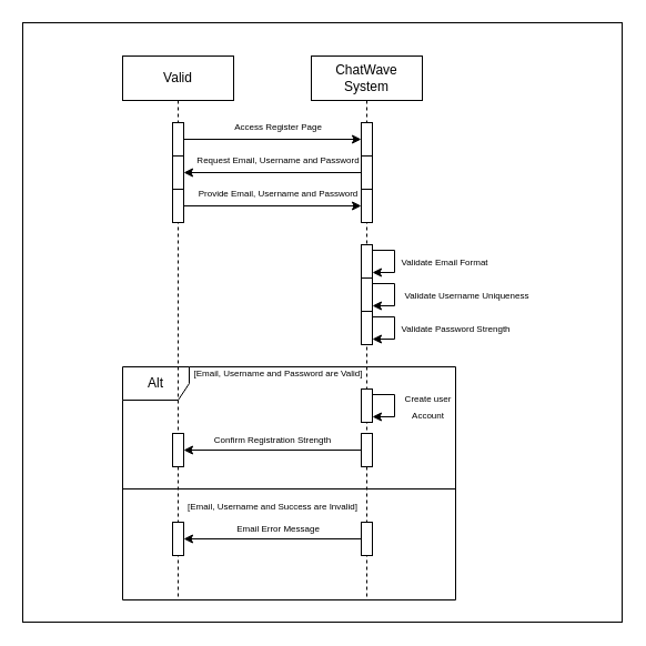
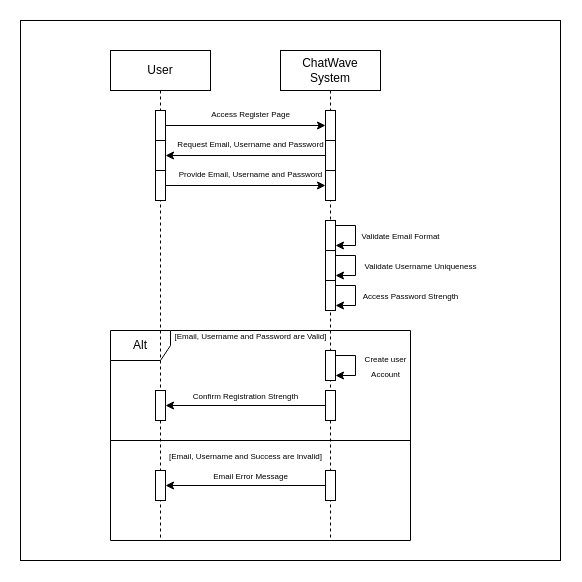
  <mxCell id="0" />
  <mxCell id="1" parent="0" />
  <mxCell id="2" value="" style="whiteSpace=wrap;html=1;aspect=fixed;" vertex="1" parent="1"><mxGeometry x="20" width="540" height="540" as="geometry" y="20" /></mxCell>
  <mxCell id="3" value="Alt" style="shape=umlFrame;whiteSpace=wrap;html=1;pointerEvents=0;" vertex="1" parent="1"><mxGeometry x="110" y="330" width="300" height="210" as="geometry" /></mxCell>
- <mxCell id="4" value="Valid" style="shape=umlLifeline;perimeter=lifelinePerimeter;whiteSpace=wrap;html=1;container=1;dropTarget=0;collapsible=0;recursiveResize=0;outlineConnect=0;portConstraint=eastwest;newEdgeStyle={&quot;edgeStyle&quot;:&quot;elbowEdgeStyle&quot;,&quot;elbow&quot;:&quot;vertical&quot;,&quot;curved&quot;:0,&quot;rounded&quot;:0};" vertex="1" parent="1"><mxGeometry x="110" y="50" width="100" height="490" as="geometry" /></mxCell>
+ <mxCell id="4" value="User" style="shape=umlLifeline;perimeter=lifelinePerimeter;whiteSpace=wrap;html=1;container=1;dropTarget=0;collapsible=0;recursiveResize=0;outlineConnect=0;portConstraint=eastwest;newEdgeStyle={&quot;edgeStyle&quot;:&quot;elbowEdgeStyle&quot;,&quot;elbow&quot;:&quot;vertical&quot;,&quot;curved&quot;:0,&quot;rounded&quot;:0};" vertex="1" parent="1"><mxGeometry x="110" y="50" width="100" height="490" as="geometry" /></mxCell>
  <mxCell id="5" value="" style="html=1;points=[[0,0,0,0,5],[0,1,0,0,-5],[1,0,0,0,5],[1,1,0,0,-5]];perimeter=orthogonalPerimeter;outlineConnect=0;targetShapes=umlLifeline;portConstraint=eastwest;newEdgeStyle={&quot;curved&quot;:0,&quot;rounded&quot;:0};" vertex="1" parent="4"><mxGeometry x="45" y="60" width="10" height="30" as="geometry" /></mxCell>
  <mxCell id="6" value="" style="html=1;points=[[0,0,0,0,5],[0,1,0,0,-5],[1,0,0,0,5],[1,1,0,0,-5]];perimeter=orthogonalPerimeter;outlineConnect=0;targetShapes=umlLifeline;portConstraint=eastwest;newEdgeStyle={&quot;curved&quot;:0,&quot;rounded&quot;:0};" vertex="1" parent="4"><mxGeometry x="45" y="90" width="10" height="30" as="geometry" /></mxCell>
  <mxCell id="7" value="" style="html=1;points=[[0,0,0,0,5],[0,1,0,0,-5],[1,0,0,0,5],[1,1,0,0,-5]];perimeter=orthogonalPerimeter;outlineConnect=0;targetShapes=umlLifeline;portConstraint=eastwest;newEdgeStyle={&quot;curved&quot;:0,&quot;rounded&quot;:0};" vertex="1" parent="4"><mxGeometry x="45" y="120" width="10" height="30" as="geometry" /></mxCell>
  <mxCell id="8" value="" style="html=1;points=[[0,0,0,0,5],[0,1,0,0,-5],[1,0,0,0,5],[1,1,0,0,-5]];perimeter=orthogonalPerimeter;outlineConnect=0;targetShapes=umlLifeline;portConstraint=eastwest;newEdgeStyle={&quot;curved&quot;:0,&quot;rounded&quot;:0};" vertex="1" parent="4"><mxGeometry x="45" y="340" width="10" height="30" as="geometry" /></mxCell>
  <mxCell id="9" value="" style="html=1;points=[[0,0,0,0,5],[0,1,0,0,-5],[1,0,0,0,5],[1,1,0,0,-5]];perimeter=orthogonalPerimeter;outlineConnect=0;targetShapes=umlLifeline;portConstraint=eastwest;newEdgeStyle={&quot;curved&quot;:0,&quot;rounded&quot;:0};" vertex="1" parent="4"><mxGeometry x="45" y="420" width="10" height="30" as="geometry" /></mxCell>
  <mxCell id="10" value="ChatWave System" style="shape=umlLifeline;perimeter=lifelinePerimeter;whiteSpace=wrap;html=1;container=1;dropTarget=0;collapsible=0;recursiveResize=0;outlineConnect=0;portConstraint=eastwest;newEdgeStyle={&quot;edgeStyle&quot;:&quot;elbowEdgeStyle&quot;,&quot;elbow&quot;:&quot;vertical&quot;,&quot;curved&quot;:0,&quot;rounded&quot;:0};" vertex="1" parent="1"><mxGeometry x="280" y="50" width="100" height="490" as="geometry" /></mxCell>
  <mxCell id="11" value="" style="html=1;points=[[0,0,0,0,5],[0,1,0,0,-5],[1,0,0,0,5],[1,1,0,0,-5]];perimeter=orthogonalPerimeter;outlineConnect=0;targetShapes=umlLifeline;portConstraint=eastwest;newEdgeStyle={&quot;curved&quot;:0,&quot;rounded&quot;:0};" vertex="1" parent="10"><mxGeometry x="45" y="60" width="10" height="30" as="geometry" /></mxCell>
  <mxCell id="12" value="" style="html=1;points=[[0,0,0,0,5],[0,1,0,0,-5],[1,0,0,0,5],[1,1,0,0,-5]];perimeter=orthogonalPerimeter;outlineConnect=0;targetShapes=umlLifeline;portConstraint=eastwest;newEdgeStyle={&quot;curved&quot;:0,&quot;rounded&quot;:0};" vertex="1" parent="10"><mxGeometry x="45" y="90" width="10" height="30" as="geometry" /></mxCell>
  <mxCell id="13" value="" style="html=1;points=[[0,0,0,0,5],[0,1,0,0,-5],[1,0,0,0,5],[1,1,0,0,-5]];perimeter=orthogonalPerimeter;outlineConnect=0;targetShapes=umlLifeline;portConstraint=eastwest;newEdgeStyle={&quot;curved&quot;:0,&quot;rounded&quot;:0};" vertex="1" parent="10"><mxGeometry x="45" y="120" width="10" height="30" as="geometry" /></mxCell>
  <mxCell id="14" value="" style="html=1;points=[[0,0,0,0,5],[0,1,0,0,-5],[1,0,0,0,5],[1,1,0,0,-5]];perimeter=orthogonalPerimeter;outlineConnect=0;targetShapes=umlLifeline;portConstraint=eastwest;newEdgeStyle={&quot;curved&quot;:0,&quot;rounded&quot;:0};" vertex="1" parent="10"><mxGeometry x="45" y="170" width="10" height="30" as="geometry" /></mxCell>
  <mxCell id="15" value="" style="html=1;points=[[0,0,0,0,5],[0,1,0,0,-5],[1,0,0,0,5],[1,1,0,0,-5]];perimeter=orthogonalPerimeter;outlineConnect=0;targetShapes=umlLifeline;portConstraint=eastwest;newEdgeStyle={&quot;curved&quot;:0,&quot;rounded&quot;:0};" vertex="1" parent="10"><mxGeometry x="45" y="200" width="10" height="30" as="geometry" /></mxCell>
  <mxCell id="16" value="" style="html=1;points=[[0,0,0,0,5],[0,1,0,0,-5],[1,0,0,0,5],[1,1,0,0,-5]];perimeter=orthogonalPerimeter;outlineConnect=0;targetShapes=umlLifeline;portConstraint=eastwest;newEdgeStyle={&quot;curved&quot;:0,&quot;rounded&quot;:0};" vertex="1" parent="10"><mxGeometry x="45" y="230" width="10" height="30" as="geometry" /></mxCell>
  <mxCell id="17" style="edgeStyle=orthogonalEdgeStyle;rounded=0;orthogonalLoop=1;jettySize=auto;html=1;curved=0;" edge="1" parent="10" source="14" target="14"><mxGeometry relative="1" as="geometry" /></mxCell>
  <mxCell id="18" style="edgeStyle=orthogonalEdgeStyle;rounded=0;orthogonalLoop=1;jettySize=auto;html=1;curved=0;" edge="1" parent="10" source="15" target="15"><mxGeometry relative="1" as="geometry" /></mxCell>
  <mxCell id="19" style="edgeStyle=orthogonalEdgeStyle;rounded=0;orthogonalLoop=1;jettySize=auto;html=1;curved=0;" edge="1" parent="10" source="16" target="16"><mxGeometry relative="1" as="geometry" /></mxCell>
  <mxCell id="20" value="" style="html=1;points=[[0,0,0,0,5],[0,1,0,0,-5],[1,0,0,0,5],[1,1,0,0,-5]];perimeter=orthogonalPerimeter;outlineConnect=0;targetShapes=umlLifeline;portConstraint=eastwest;newEdgeStyle={&quot;curved&quot;:0,&quot;rounded&quot;:0};" vertex="1" parent="10"><mxGeometry x="45" y="300" width="10" height="30" as="geometry" /></mxCell>
  <mxCell id="21" style="edgeStyle=orthogonalEdgeStyle;rounded=0;orthogonalLoop=1;jettySize=auto;html=1;curved=0;" edge="1" parent="10" source="20" target="20"><mxGeometry relative="1" as="geometry" /></mxCell>
  <mxCell id="22" value="" style="html=1;points=[[0,0,0,0,5],[0,1,0,0,-5],[1,0,0,0,5],[1,1,0,0,-5]];perimeter=orthogonalPerimeter;outlineConnect=0;targetShapes=umlLifeline;portConstraint=eastwest;newEdgeStyle={&quot;curved&quot;:0,&quot;rounded&quot;:0};" vertex="1" parent="10"><mxGeometry x="45" y="340" width="10" height="30" as="geometry" /></mxCell>
  <mxCell id="23" value="" style="html=1;points=[[0,0,0,0,5],[0,1,0,0,-5],[1,0,0,0,5],[1,1,0,0,-5]];perimeter=orthogonalPerimeter;outlineConnect=0;targetShapes=umlLifeline;portConstraint=eastwest;newEdgeStyle={&quot;curved&quot;:0,&quot;rounded&quot;:0};" vertex="1" parent="10"><mxGeometry x="45" y="420" width="10" height="30" as="geometry" /></mxCell>
  <mxCell id="24" style="edgeStyle=orthogonalEdgeStyle;rounded=0;orthogonalLoop=1;jettySize=auto;html=1;curved=0;" edge="1" parent="1" source="5" target="11"><mxGeometry relative="1" as="geometry" /></mxCell>
  <mxCell id="25" style="edgeStyle=orthogonalEdgeStyle;rounded=0;orthogonalLoop=1;jettySize=auto;html=1;curved=0;" edge="1" parent="1" source="12" target="6"><mxGeometry relative="1" as="geometry" /></mxCell>
  <mxCell id="26" style="edgeStyle=orthogonalEdgeStyle;rounded=0;orthogonalLoop=1;jettySize=auto;html=1;curved=0;" edge="1" parent="1" source="7" target="13"><mxGeometry relative="1" as="geometry" /></mxCell>
  <mxCell id="27" value="&lt;span style=&quot;font-size: 8px;&quot;&gt;Access Register Page&lt;/span&gt;" style="text;html=1;align=center;verticalAlign=middle;resizable=0;points=[];autosize=1;strokeColor=none;fillColor=none;" vertex="1" parent="1"><mxGeometry x="200" y="98" width="100" height="30" as="geometry" /></mxCell>
  <mxCell id="28" value="&lt;font style=&quot;font-size: 8px;&quot;&gt;Request Email, Username and Password&lt;/font&gt;" style="text;html=1;align=center;verticalAlign=middle;resizable=0;points=[];autosize=1;strokeColor=none;fillColor=none;" vertex="1" parent="1"><mxGeometry x="165" y="128" width="170" height="30" as="geometry" /></mxCell>
  <mxCell id="29" value="&lt;font style=&quot;font-size: 8px;&quot;&gt;Provide Email, Username and Password&lt;/font&gt;" style="text;html=1;align=center;verticalAlign=middle;resizable=0;points=[];autosize=1;strokeColor=none;fillColor=none;" vertex="1" parent="1"><mxGeometry x="165" y="158" width="170" height="30" as="geometry" /></mxCell>
  <mxCell id="30" value="&lt;span style=&quot;font-size: 8px;&quot;&gt;Validate Email Format&lt;/span&gt;" style="text;html=1;align=center;verticalAlign=middle;resizable=0;points=[];autosize=1;strokeColor=none;fillColor=none;" vertex="1" parent="1"><mxGeometry x="350" y="220" width="100" height="30" as="geometry" /></mxCell>
  <mxCell id="31" value="&lt;span style=&quot;font-size: 8px;&quot;&gt;Validate Username Uniqueness&lt;/span&gt;" style="text;html=1;align=center;verticalAlign=middle;resizable=0;points=[];autosize=1;strokeColor=none;fillColor=none;" vertex="1" parent="1"><mxGeometry x="350" y="250" width="140" height="30" as="geometry" /></mxCell>
- <mxCell id="32" value="&lt;span style=&quot;font-size: 8px;&quot;&gt;Validate Password Strength&lt;/span&gt;" style="text;html=1;align=center;verticalAlign=middle;resizable=0;points=[];autosize=1;strokeColor=none;fillColor=none;" vertex="1" parent="1"><mxGeometry x="350" y="280" width="120" height="30" as="geometry" /></mxCell>
+ <mxCell id="32" value="&lt;span style=&quot;font-size: 8px;&quot;&gt;Access Password Strength&lt;/span&gt;" style="text;html=1;align=center;verticalAlign=middle;resizable=0;points=[];autosize=1;strokeColor=none;fillColor=none;" vertex="1" parent="1"><mxGeometry x="350" y="280" width="120" height="30" as="geometry" /></mxCell>
  <mxCell id="33" value="&lt;span style=&quot;font-size: 8px;&quot;&gt;[Email, Username and Password are Valid]&lt;/span&gt;" style="text;html=1;align=center;verticalAlign=middle;resizable=0;points=[];autosize=1;strokeColor=none;fillColor=none;" vertex="1" parent="1"><mxGeometry x="160" y="320" width="180" height="30" as="geometry" /></mxCell>
  <mxCell id="34" value="&lt;span style=&quot;font-size: 8px;&quot;&gt;Create user&lt;/span&gt;&lt;div&gt;&lt;span style=&quot;font-size: 8px;&quot;&gt;Account&lt;/span&gt;&lt;/div&gt;" style="text;html=1;align=center;verticalAlign=middle;resizable=0;points=[];autosize=1;strokeColor=none;fillColor=none;" vertex="1" parent="1"><mxGeometry x="350" y="345" width="70" height="40" as="geometry" /></mxCell>
  <mxCell id="35" style="edgeStyle=orthogonalEdgeStyle;rounded=0;orthogonalLoop=1;jettySize=auto;html=1;curved=0;" edge="1" parent="1" source="22" target="8"><mxGeometry relative="1" as="geometry" /></mxCell>
  <mxCell id="36" value="&lt;span style=&quot;font-size: 8px;&quot;&gt;Confirm Registration Strength&lt;/span&gt;" style="text;html=1;align=center;verticalAlign=middle;resizable=0;points=[];autosize=1;strokeColor=none;fillColor=none;" vertex="1" parent="1"><mxGeometry x="180" y="380" width="130" height="30" as="geometry" /></mxCell>
  <mxCell id="37" value="" style="endArrow=none;html=1;rounded=0;" edge="1" parent="1"><mxGeometry width="50" height="50" relative="1" as="geometry"><mxPoint x="110" y="440" as="sourcePoint" /><mxPoint x="410" y="440" as="targetPoint" /></mxGeometry></mxCell>
  <mxCell id="38" value="&lt;span style=&quot;font-size: 8px;&quot;&gt;[Email, Username and Success are Invalid]&lt;/span&gt;" style="text;html=1;align=center;verticalAlign=middle;resizable=0;points=[];autosize=1;strokeColor=none;fillColor=none;" vertex="1" parent="1"><mxGeometry x="155" y="440" width="180" height="30" as="geometry" /></mxCell>
  <mxCell id="39" style="edgeStyle=orthogonalEdgeStyle;rounded=0;orthogonalLoop=1;jettySize=auto;html=1;curved=0;" edge="1" parent="1" source="23" target="9"><mxGeometry relative="1" as="geometry" /></mxCell>
  <mxCell id="40" value="&lt;span style=&quot;font-size: 8px;&quot;&gt;Email Error Message&lt;/span&gt;" style="text;html=1;align=center;verticalAlign=middle;resizable=0;points=[];autosize=1;strokeColor=none;fillColor=none;" vertex="1" parent="1"><mxGeometry x="200" y="460" width="100" height="30" as="geometry" /></mxCell>
